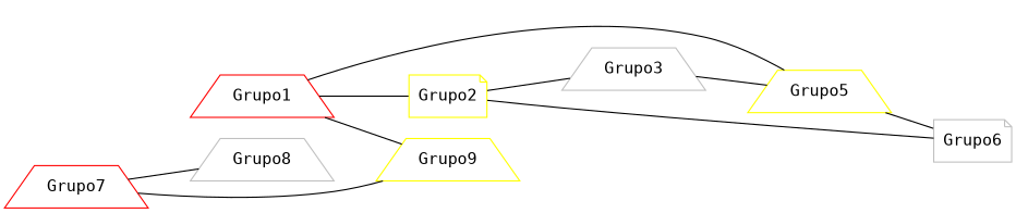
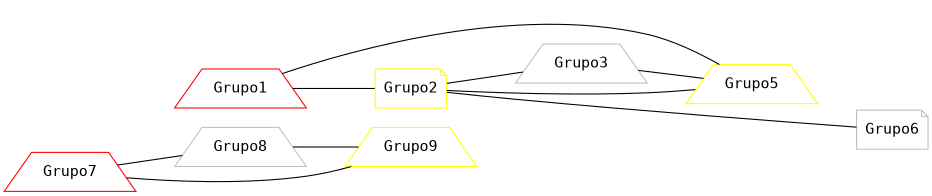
  strict graph {
    fontname="DejaVu Sans Mono"
    rankdir=LR
    node [color=yellow fontname="DejaVu Sans Mono" shape=trapezium]
    edge [color=black fontname="DejaVu Sans Mono"]
    n1 [color=red label=Grupo1]
    n2 [label=Grupo2 shape=note]
    n3 [color=gray label=Grupo3]
    n4 [label=Grupo5]
    n5 [color=gray label=Grupo6 shape=note]
    n6 [color=red label=Grupo7]
    n7 [label=Grupo9]
    n8 [color=gray label=Grupo8]
    n1 -- n2
    n2 -- n3
    n3 -- n4
    n4 -- n1
-   n4 -- n5
+   n4 -- n2
    n5 -- n2
    n6 -- n7
    n6 -- n8
-   n1 -- n7
+   n8 -- n7
  }
